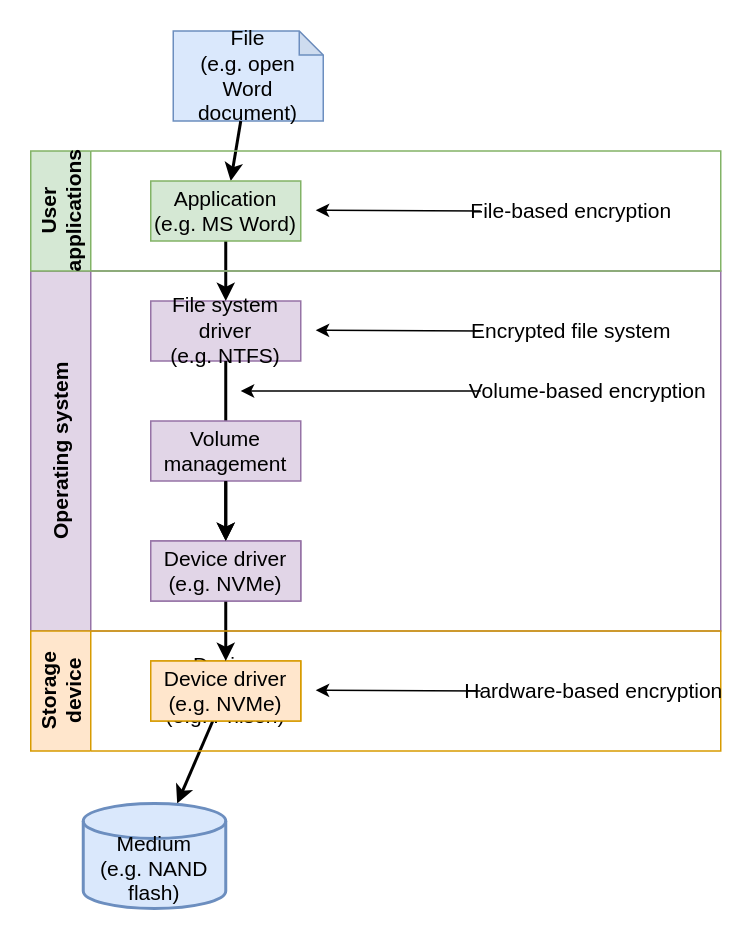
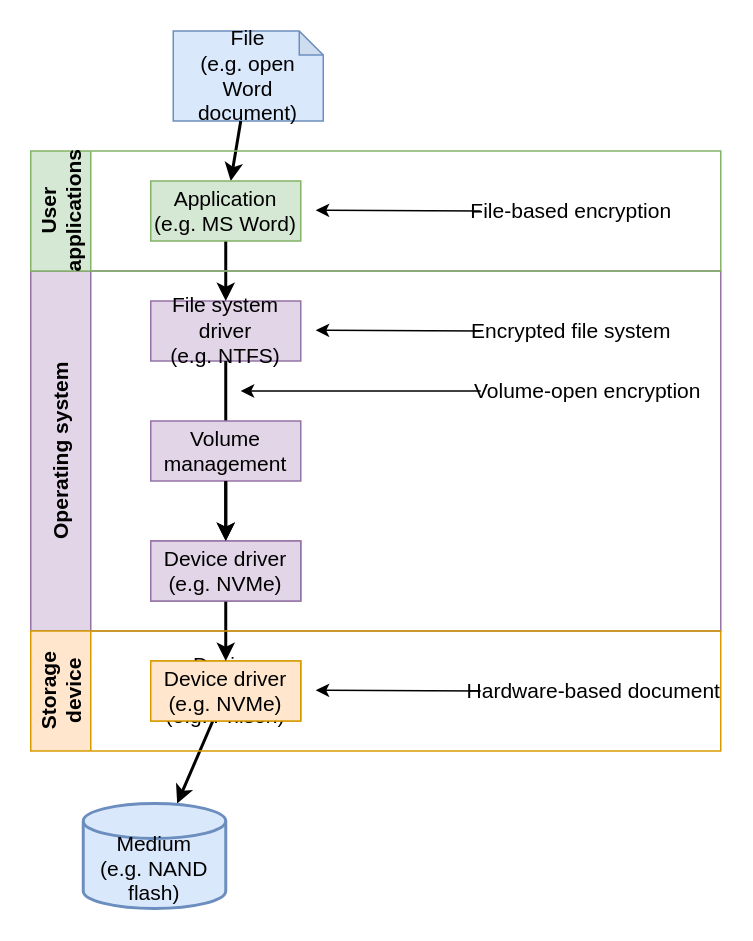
  <mxCell id="0" />
  <mxCell id="1" parent="0" />
  <mxCell id="2" value="File system driver&lt;br&gt;(e.g. NTFS)" style="rounded=0;whiteSpace=wrap;html=1;fillColor=#e1d5e7;strokeColor=#9673a6;fontSize=14;" vertex="1" parent="1"><mxGeometry x="100" y="200" width="100" height="40" as="geometry" /></mxCell>
  <mxCell id="3" value="File&lt;br&gt;(e.g. open Word document)" style="shape=note;whiteSpace=wrap;html=1;backgroundOutline=1;darkOpacity=0.05;size=16;fillColor=#dae8fc;strokeColor=#6c8ebf;fontSize=14;" vertex="1" parent="1"><mxGeometry x="115" y="20" width="100" height="60" as="geometry" /></mxCell>
  <mxCell id="4" value="" style="endArrow=classic;html=1;rounded=0;strokeWidth=2;" edge="1" parent="1" source="10" target="2"><mxGeometry width="50" height="50" relative="1" as="geometry"><mxPoint x="270" y="180" as="sourcePoint" /><mxPoint x="320" y="130" as="targetPoint" /></mxGeometry></mxCell>
  <mxCell id="5" value="Device firmware&lt;br&gt;(e.g. Phison)" style="rounded=0;whiteSpace=wrap;html=1;fillColor=#ffe6cc;strokeColor=#d79b00;fontSize=14;" vertex="1" parent="1"><mxGeometry x="100" y="440" width="100" height="40" as="geometry" /></mxCell>
  <mxCell id="6" value="" style="endArrow=classic;html=1;rounded=0;strokeWidth=2;" edge="1" parent="1" source="5" target="9"><mxGeometry width="50" height="50" relative="1" as="geometry"><mxPoint x="450" y="250" as="sourcePoint" /><mxPoint x="450" y="290" as="targetPoint" /></mxGeometry></mxCell>
  <mxCell id="7" value="" style="endArrow=classic;html=1;rounded=0;strokeWidth=2;" edge="1" parent="1" source="3" target="10"><mxGeometry width="50" height="50" relative="1" as="geometry"><mxPoint x="460" y="180" as="sourcePoint" /><mxPoint x="460" y="220" as="targetPoint" /></mxGeometry></mxCell>
  <mxCell id="8" value="" style="endArrow=classic;html=1;rounded=0;strokeWidth=2;" edge="1" parent="1" source="19" target="5"><mxGeometry width="50" height="50" relative="1" as="geometry"><mxPoint x="490" y="210" as="sourcePoint" /><mxPoint x="490" y="250" as="targetPoint" /></mxGeometry></mxCell>
  <mxCell id="9" value="&lt;br&gt;Medium&lt;br&gt;(e.g. NAND flash)" style="strokeWidth=2;html=1;shape=mxgraph.flowchart.database;whiteSpace=wrap;fillColor=#dae8fc;strokeColor=#6c8ebf;fontSize=14;" vertex="1" parent="1"><mxGeometry x="55" y="535" width="95" height="70" as="geometry" /></mxCell>
  <mxCell id="10" value="Application&lt;br&gt;(e.g. MS Word)" style="rounded=0;whiteSpace=wrap;html=1;fillColor=#d5e8d4;strokeColor=#82b366;fontSize=14;" vertex="1" parent="1"><mxGeometry x="100" y="120" width="100" height="40" as="geometry" /></mxCell>
  <mxCell id="11" value="" style="endArrow=classic;html=1;rounded=0;" edge="1" parent="1"><mxGeometry width="50" height="50" relative="1" as="geometry"><mxPoint x="320" y="140" as="sourcePoint" /><mxPoint x="210" y="139.5" as="targetPoint" /></mxGeometry></mxCell>
  <mxCell id="12" value="File-based encryption" style="text;html=1;align=center;verticalAlign=middle;resizable=0;points=[];autosize=1;strokeColor=none;fillColor=none;fontSize=14;" vertex="1" parent="1"><mxGeometry x="315" y="125" width="130" height="30" as="geometry" /></mxCell>
  <mxCell id="13" value="" style="endArrow=classic;html=1;rounded=0;" edge="1" parent="1"><mxGeometry width="50" height="50" relative="1" as="geometry"><mxPoint x="320" y="220" as="sourcePoint" /><mxPoint x="210" y="219.5" as="targetPoint" /></mxGeometry></mxCell>
  <mxCell id="14" value="Encrypted file system" style="text;html=1;align=center;verticalAlign=middle;resizable=0;points=[];autosize=1;strokeColor=none;fillColor=none;fontSize=14;" vertex="1" parent="1"><mxGeometry x="315" y="205" width="130" height="30" as="geometry" /></mxCell>
  <mxCell id="15" value="" style="endArrow=classic;html=1;rounded=0;" edge="1" parent="1"><mxGeometry width="50" height="50" relative="1" as="geometry"><mxPoint x="320" y="260" as="sourcePoint" /><mxPoint x="160" y="260" as="targetPoint" /></mxGeometry></mxCell>
- <mxCell id="16" value="Volume-based encryption" style="text;html=1;align=center;verticalAlign=middle;resizable=0;points=[];autosize=1;strokeColor=none;fillColor=none;fontSize=14;" vertex="1" parent="1"><mxGeometry x="316" y="245" width="150" height="30" as="geometry" /></mxCell>
+ <mxCell id="16" value="Volume-open encryption" style="text;html=1;align=center;verticalAlign=middle;resizable=0;points=[];autosize=1;strokeColor=none;fillColor=none;fontSize=14;" vertex="1" parent="1"><mxGeometry x="316" y="245" width="150" height="30" as="geometry" /></mxCell>
  <mxCell id="17" value="" style="endArrow=classic;html=1;rounded=0;" edge="1" parent="1"><mxGeometry width="50" height="50" relative="1" as="geometry"><mxPoint x="320" y="460" as="sourcePoint" /><mxPoint x="210" y="459.5" as="targetPoint" /></mxGeometry></mxCell>
  <mxCell id="18" value="Operating system" style="swimlane;horizontal=0;whiteSpace=wrap;html=1;fontSize=14;startSize=40;fillColor=#e1d5e7;strokeColor=#9673a6;" vertex="1" parent="1"><mxGeometry x="20" y="180" width="460" height="240" as="geometry" /></mxCell>
  <mxCell id="19" value="Device driver&lt;br&gt;(e.g. NVMe)" style="rounded=0;whiteSpace=wrap;html=1;fillColor=#ffe6cc;strokeColor=#d79b00;fontSize=14;" vertex="1" parent="18"><mxGeometry x="80" y="260" width="100" height="40" as="geometry" /></mxCell>
  <mxCell id="20" value="Volume management" style="rounded=0;whiteSpace=wrap;html=1;fillColor=#e1d5e7;strokeColor=#9673a6;fontSize=14;" vertex="1" parent="18"><mxGeometry x="80" y="180" width="100" height="40" as="geometry" /></mxCell>
  <mxCell id="21" value="" style="endArrow=classic;html=1;rounded=0;strokeWidth=2;" edge="1" parent="18" source="20" target="19"><mxGeometry width="50" height="50" relative="1" as="geometry"><mxPoint x="460" y="100" as="sourcePoint" /><mxPoint x="460" y="140" as="targetPoint" /></mxGeometry></mxCell>
  <mxCell id="22" value="Storage device" style="swimlane;horizontal=0;whiteSpace=wrap;html=1;fontSize=14;startSize=40;fillColor=#ffe6cc;strokeColor=#d79b00;" vertex="1" parent="1"><mxGeometry x="20" y="420" width="460" height="80" as="geometry" /></mxCell>
- <mxCell id="23" value="Hardware-based encryption" style="text;html=1;align=center;verticalAlign=middle;resizable=0;points=[];autosize=1;strokeColor=none;fillColor=none;fontSize=14;" vertex="1" parent="22"><mxGeometry x="295" y="25" width="160" height="30" as="geometry" /></mxCell>
+ <mxCell id="23" value="Hardware-based document" style="text;html=1;align=center;verticalAlign=middle;resizable=0;points=[];autosize=1;strokeColor=none;fillColor=none;fontSize=14;" vertex="1" parent="22"><mxGeometry x="295" y="25" width="160" height="30" as="geometry" /></mxCell>
  <mxCell id="24" value="" style="endArrow=classic;html=1;rounded=0;strokeWidth=2;" edge="1" parent="1" source="2" target="20"><mxGeometry width="50" height="50" relative="1" as="geometry"><mxPoint x="150" y="240" as="sourcePoint" /><mxPoint x="150" y="360" as="targetPoint" /></mxGeometry></mxCell>
  <mxCell id="25" value="User applications" style="swimlane;horizontal=0;whiteSpace=wrap;html=1;fontSize=14;startSize=40;fillColor=#d5e8d4;strokeColor=#82b366;" vertex="1" parent="1"><mxGeometry x="20" y="100" width="460" height="80" as="geometry" /></mxCell>
  <mxCell id="26" value="Device driver&lt;br&gt;(e.g. NVMe)" style="rounded=0;whiteSpace=wrap;html=1;fillColor=#e1d5e7;strokeColor=#9673a6;fontSize=14;" vertex="1" parent="25"><mxGeometry x="80" y="260" width="100" height="40" as="geometry" /></mxCell>
  <mxCell id="27" value="Volume management" style="rounded=0;whiteSpace=wrap;html=1;fillColor=#e1d5e7;strokeColor=#9673a6;fontSize=14;" vertex="1" parent="25"><mxGeometry x="80" y="180" width="100" height="40" as="geometry" /></mxCell>
  <mxCell id="28" value="" style="endArrow=classic;html=1;rounded=0;strokeWidth=2;" edge="1" parent="25" source="27" target="26"><mxGeometry width="50" height="50" relative="1" as="geometry"><mxPoint x="460" y="100" as="sourcePoint" /><mxPoint x="460" y="140" as="targetPoint" /></mxGeometry></mxCell>
